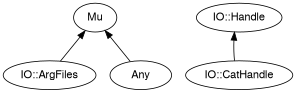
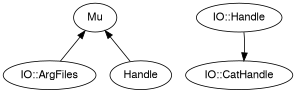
  digraph {
    bgcolor="#FFFFFF"
    rankdir=BT
    splines=polyline
    node [color="#000000" fontcolor="#000000" fontname=FreeSans]
    edge [color="#000000"]
    "IO::ArgFiles"
    Mu
    "IO::CatHandle"
    "IO::Handle"
-   Any
+   Any [label=Handle]
    "IO::ArgFiles" -> Mu
-   "IO::CatHandle" -> "IO::Handle"
+   "IO::Handle" -> "IO::CatHandle"
    Any -> Mu
  }
